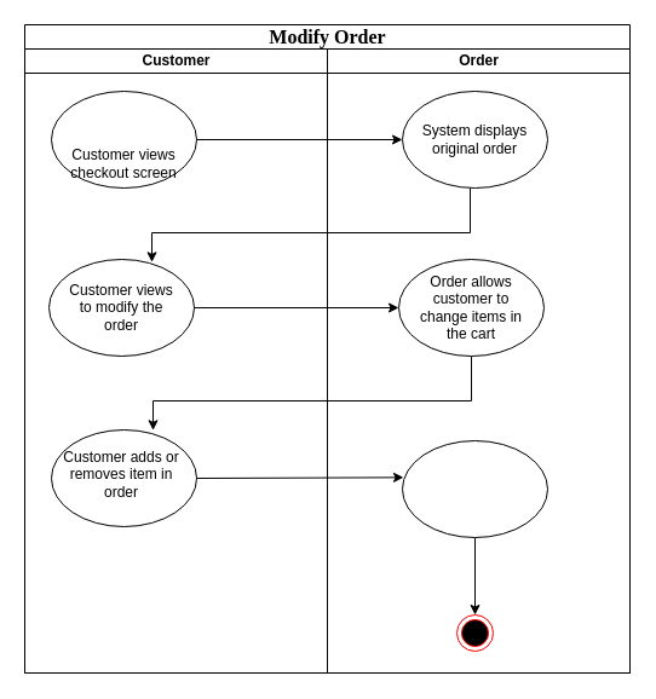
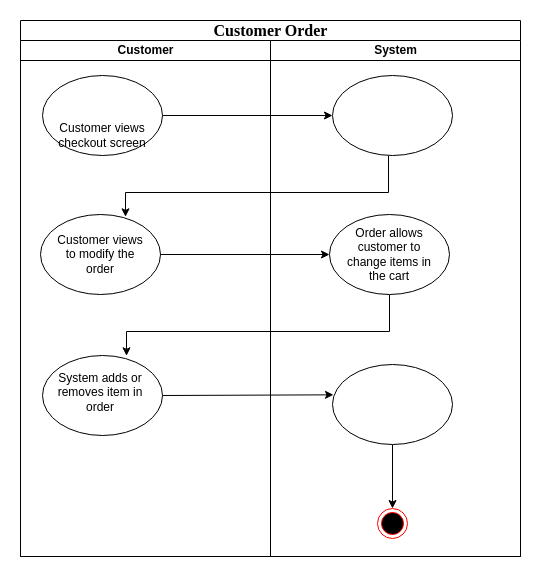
  <mxCell id="0" />
  <mxCell id="1" parent="0" />
- <mxCell id="2" value="&lt;span id=&quot;docs-internal-guid-7835f885-7fff-3f7c-4a5b-f715589c2610&quot;&gt;&lt;span style=&quot;font-size: 12pt ; font-family: &amp;#34;times new roman&amp;#34; ; background-color: transparent ; vertical-align: baseline&quot;&gt;Modify Order&lt;/span&gt;&lt;/span&gt;" style="swimlane;html=1;childLayout=stackLayout;startSize=20;rounded=0;shadow=0;comic=0;labelBackgroundColor=none;strokeWidth=1;fontFamily=Verdana;fontSize=12;align=center;" vertex="1" parent="1"><mxGeometry x="20" y="20" width="500" height="536" as="geometry" /></mxCell>
+ <mxCell id="2" value="&lt;span id=&quot;docs-internal-guid-7835f885-7fff-3f7c-4a5b-f715589c2610&quot;&gt;&lt;span style=&quot;font-size: 12pt ; font-family: &amp;#34;times new roman&amp;#34; ; background-color: transparent ; vertical-align: baseline&quot;&gt;Customer Order&lt;/span&gt;&lt;/span&gt;" style="swimlane;html=1;childLayout=stackLayout;startSize=20;rounded=0;shadow=0;comic=0;labelBackgroundColor=none;strokeWidth=1;fontFamily=Verdana;fontSize=12;align=center;" vertex="1" parent="1"><mxGeometry x="20" y="20" width="500" height="536" as="geometry" /></mxCell>
  <mxCell id="3" value="Customer" style="swimlane;html=1;startSize=20;" vertex="1" parent="2"><mxGeometry y="20" width="250" height="516" as="geometry" /></mxCell>
  <mxCell id="4" value="" style="ellipse;whiteSpace=wrap;html=1;" vertex="1" parent="3"><mxGeometry x="20" y="174" width="120" height="80" as="geometry" /></mxCell>
  <mxCell id="5" value="Customer views to modify the order" style="text;html=1;strokeColor=none;fillColor=none;align=center;verticalAlign=middle;whiteSpace=wrap;rounded=0;" vertex="1" parent="3"><mxGeometry x="30" y="199" width="100" height="30" as="geometry" /></mxCell>
  <mxCell id="6" value="" style="ellipse;whiteSpace=wrap;html=1;" vertex="1" parent="3"><mxGeometry x="22" y="315" width="120" height="80" as="geometry" /></mxCell>
- <mxCell id="7" value="Customer adds or removes item in order" style="text;html=1;strokeColor=none;fillColor=none;align=center;verticalAlign=middle;whiteSpace=wrap;rounded=0;" vertex="1" parent="3"><mxGeometry x="30" y="337" width="100" height="30" as="geometry" /></mxCell>
+ <mxCell id="7" value="System adds or removes item in order" style="text;html=1;strokeColor=none;fillColor=none;align=center;verticalAlign=middle;whiteSpace=wrap;rounded=0;" vertex="1" parent="3"><mxGeometry x="30" y="337" width="100" height="30" as="geometry" /></mxCell>
  <mxCell id="8" value="" style="ellipse;whiteSpace=wrap;html=1;" vertex="1" parent="3"><mxGeometry x="22" y="35" width="120" height="80" as="geometry" /></mxCell>
  <mxCell id="9" value="Customer views checkout screen" style="text;html=1;strokeColor=none;fillColor=none;align=center;verticalAlign=middle;whiteSpace=wrap;rounded=0;" vertex="1" parent="3"><mxGeometry x="32" y="80" width="100" height="30" as="geometry" /></mxCell>
  <mxCell id="10" style="edgeStyle=elbowEdgeStyle;rounded=0;orthogonalLoop=1;jettySize=auto;html=1;exitX=0.5;exitY=1;exitDx=0;exitDy=0;entryX=0.7;entryY=0.004;entryDx=0;entryDy=0;entryPerimeter=0;elbow=vertical;" edge="1" parent="3"><mxGeometry relative="1" as="geometry"><mxPoint x="368" y="115" as="sourcePoint" /><mxPoint x="105" y="176.32" as="targetPoint" /><Array as="points"><mxPoint x="192" y="152" /></Array></mxGeometry></mxCell>
  <mxCell id="11" style="rounded=0;orthogonalLoop=1;jettySize=auto;html=1;exitX=1;exitY=0.5;exitDx=0;exitDy=0;entryX=0;entryY=0.5;entryDx=0;entryDy=0;" edge="1" parent="2" source="4" target="16"><mxGeometry relative="1" as="geometry" /></mxCell>
  <mxCell id="12" style="edgeStyle=none;rounded=0;orthogonalLoop=1;jettySize=auto;html=1;exitX=1;exitY=0.5;exitDx=0;exitDy=0;entryX=0.008;entryY=0.379;entryDx=0;entryDy=0;entryPerimeter=0;" edge="1" parent="2" source="6" target="19"><mxGeometry relative="1" as="geometry" /></mxCell>
  <mxCell id="13" style="edgeStyle=elbowEdgeStyle;rounded=0;orthogonalLoop=1;jettySize=auto;html=1;exitX=0.5;exitY=1;exitDx=0;exitDy=0;entryX=0.7;entryY=0.004;entryDx=0;entryDy=0;entryPerimeter=0;elbow=vertical;" edge="1" parent="2" source="16" target="6"><mxGeometry relative="1" as="geometry"><Array as="points"><mxPoint x="193" y="311" /></Array></mxGeometry></mxCell>
  <mxCell id="14" style="rounded=0;orthogonalLoop=1;jettySize=auto;html=1;exitX=1;exitY=0.5;exitDx=0;exitDy=0;entryX=0;entryY=0.5;entryDx=0;entryDy=0;" edge="1" parent="2" source="8" target="21"><mxGeometry relative="1" as="geometry"><mxPoint x="150" y="219" as="sourcePoint" /><mxPoint x="319" y="219" as="targetPoint" /></mxGeometry></mxCell>
- <mxCell id="15" value="Order" style="swimlane;html=1;startSize=20;" vertex="1" parent="2"><mxGeometry x="250" y="20" width="250" height="516" as="geometry" /></mxCell>
+ <mxCell id="15" value="System" style="swimlane;html=1;startSize=20;" vertex="1" parent="2"><mxGeometry x="250" y="20" width="250" height="516" as="geometry" /></mxCell>
  <mxCell id="16" value="" style="ellipse;whiteSpace=wrap;html=1;" vertex="1" parent="15"><mxGeometry x="59" y="174" width="120" height="80" as="geometry" /></mxCell>
  <mxCell id="17" value="Order allows customer to change items in the cart" style="text;html=1;strokeColor=none;fillColor=none;align=center;verticalAlign=middle;whiteSpace=wrap;rounded=0;" vertex="1" parent="15"><mxGeometry x="69" y="199" width="100" height="30" as="geometry" /></mxCell>
  <mxCell id="18" style="edgeStyle=none;rounded=0;orthogonalLoop=1;jettySize=auto;html=1;exitX=0.5;exitY=1;exitDx=0;exitDy=0;entryX=0.5;entryY=0;entryDx=0;entryDy=0;" edge="1" parent="15" source="19" target="20"><mxGeometry relative="1" as="geometry" /></mxCell>
  <mxCell id="19" value="" style="ellipse;whiteSpace=wrap;html=1;" vertex="1" parent="15"><mxGeometry x="62" y="324" width="120" height="80" as="geometry" /></mxCell>
  <mxCell id="20" value="" style="ellipse;html=1;shape=endState;fillColor=#000000;strokeColor=#ff0000;" vertex="1" parent="15"><mxGeometry x="107" y="468" width="30" height="30" as="geometry" /></mxCell>
  <mxCell id="21" value="" style="ellipse;whiteSpace=wrap;html=1;" vertex="1" parent="15"><mxGeometry x="62" y="35" width="120" height="80" as="geometry" /></mxCell>
- <mxCell id="22" value="System displays original order" style="text;html=1;strokeColor=none;fillColor=none;align=center;verticalAlign=middle;whiteSpace=wrap;rounded=0;" vertex="1" parent="15"><mxGeometry x="72" y="60" width="100" height="30" as="geometry" /></mxCell>
